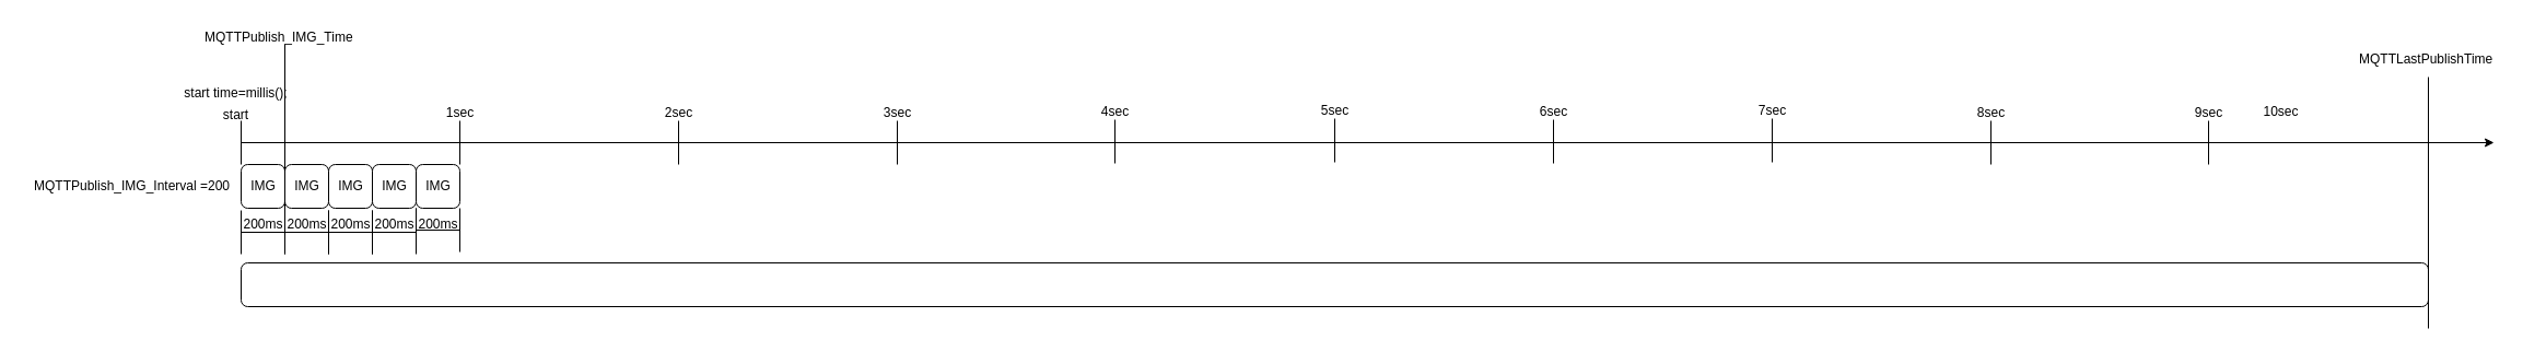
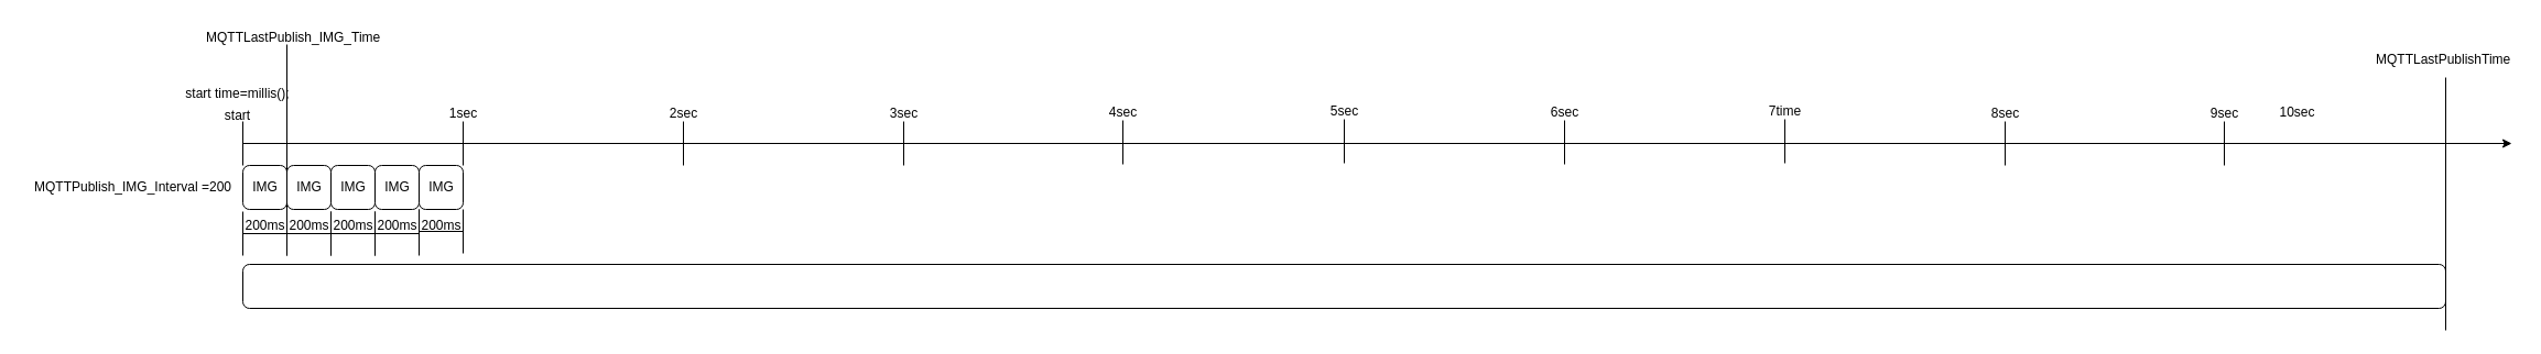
  <mxCell id="0" />
  <mxCell id="1" parent="0" />
  <mxCell id="2" value="" style="rounded=1;whiteSpace=wrap;html=1;" vertex="1" parent="1"><mxGeometry x="220" y="150" width="40" height="40" as="geometry" /></mxCell>
  <mxCell id="3" value="" style="rounded=1;whiteSpace=wrap;html=1;" vertex="1" parent="1"><mxGeometry x="260" y="150" width="40" height="40" as="geometry" /></mxCell>
  <mxCell id="4" value="" style="rounded=1;whiteSpace=wrap;html=1;" vertex="1" parent="1"><mxGeometry x="300" y="150" width="40" height="40" as="geometry" /></mxCell>
  <mxCell id="5" value="" style="rounded=1;whiteSpace=wrap;html=1;" vertex="1" parent="1"><mxGeometry x="340" y="150" width="40" height="40" as="geometry" /></mxCell>
  <mxCell id="6" value="" style="rounded=1;whiteSpace=wrap;html=1;" vertex="1" parent="1"><mxGeometry x="380" y="150" width="40" height="40" as="geometry" /></mxCell>
  <mxCell id="7" value="" style="endArrow=none;html=1;rounded=0;" edge="1" parent="1"><mxGeometry width="50" height="50" relative="1" as="geometry"><mxPoint x="220" y="150" as="sourcePoint" /><mxPoint x="220" y="110" as="targetPoint" /></mxGeometry></mxCell>
  <mxCell id="8" value="" style="endArrow=classic;html=1;rounded=0;" edge="1" parent="1"><mxGeometry width="50" height="50" relative="1" as="geometry"><mxPoint x="220" y="130" as="sourcePoint" /><mxPoint x="2280" y="130" as="targetPoint" /></mxGeometry></mxCell>
  <mxCell id="9" value="" style="endArrow=none;html=1;rounded=0;" edge="1" parent="1"><mxGeometry width="50" height="50" relative="1" as="geometry"><mxPoint x="420" y="150" as="sourcePoint" /><mxPoint x="420" y="110" as="targetPoint" /></mxGeometry></mxCell>
  <mxCell id="10" value="start" style="text;html=1;align=center;verticalAlign=middle;resizable=0;points=[];autosize=1;strokeColor=none;fillColor=none;" vertex="1" parent="1"><mxGeometry x="190" y="90" width="50" height="30" as="geometry" /></mxCell>
  <mxCell id="11" value="start time=millis();" style="text;html=1;align=center;verticalAlign=middle;resizable=0;points=[];autosize=1;strokeColor=none;fillColor=none;" vertex="1" parent="1"><mxGeometry x="150" y="70" width="130" height="30" as="geometry" /></mxCell>
  <mxCell id="12" value="1sec" style="text;html=1;align=center;verticalAlign=middle;resizable=0;points=[];autosize=1;strokeColor=none;fillColor=none;" vertex="1" parent="1"><mxGeometry x="395" y="88" width="50" height="30" as="geometry" /></mxCell>
  <mxCell id="13" value="" style="endArrow=none;html=1;rounded=0;" edge="1" parent="1"><mxGeometry width="50" height="50" relative="1" as="geometry"><mxPoint x="220" y="232" as="sourcePoint" /><mxPoint x="220" y="192" as="targetPoint" /></mxGeometry></mxCell>
  <mxCell id="14" value="" style="endArrow=none;html=1;rounded=0;" edge="1" parent="1"><mxGeometry width="50" height="50" relative="1" as="geometry"><mxPoint x="260" y="232" as="sourcePoint" /><mxPoint x="260" y="192" as="targetPoint" /></mxGeometry></mxCell>
  <mxCell id="15" value="" style="endArrow=none;html=1;rounded=0;" edge="1" parent="1"><mxGeometry width="50" height="50" relative="1" as="geometry"><mxPoint x="220" y="212" as="sourcePoint" /><mxPoint x="260" y="212" as="targetPoint" /></mxGeometry></mxCell>
  <mxCell id="16" value="200ms" style="text;html=1;align=center;verticalAlign=middle;resizable=0;points=[];autosize=1;strokeColor=none;fillColor=none;" vertex="1" parent="1"><mxGeometry x="210" y="190" width="60" height="30" as="geometry" /></mxCell>
  <mxCell id="17" value="" style="endArrow=none;html=1;rounded=0;" edge="1" parent="1"><mxGeometry width="50" height="50" relative="1" as="geometry"><mxPoint x="260" y="232" as="sourcePoint" /><mxPoint x="260" y="40" as="targetPoint" /></mxGeometry></mxCell>
  <mxCell id="18" value="" style="endArrow=none;html=1;rounded=0;" edge="1" parent="1"><mxGeometry width="50" height="50" relative="1" as="geometry"><mxPoint x="300" y="232" as="sourcePoint" /><mxPoint x="300" y="192" as="targetPoint" /></mxGeometry></mxCell>
  <mxCell id="19" value="" style="endArrow=none;html=1;rounded=0;" edge="1" parent="1"><mxGeometry width="50" height="50" relative="1" as="geometry"><mxPoint x="260" y="212" as="sourcePoint" /><mxPoint x="300" y="212" as="targetPoint" /></mxGeometry></mxCell>
  <mxCell id="20" value="200ms" style="text;html=1;align=center;verticalAlign=middle;resizable=0;points=[];autosize=1;strokeColor=none;fillColor=none;" vertex="1" parent="1"><mxGeometry x="250" y="190" width="60" height="30" as="geometry" /></mxCell>
  <mxCell id="21" value="" style="endArrow=none;html=1;rounded=0;" edge="1" parent="1"><mxGeometry width="50" height="50" relative="1" as="geometry"><mxPoint x="300" y="232" as="sourcePoint" /><mxPoint x="300" y="192" as="targetPoint" /></mxGeometry></mxCell>
  <mxCell id="22" value="" style="endArrow=none;html=1;rounded=0;" edge="1" parent="1"><mxGeometry width="50" height="50" relative="1" as="geometry"><mxPoint x="340" y="232" as="sourcePoint" /><mxPoint x="340" y="192" as="targetPoint" /></mxGeometry></mxCell>
  <mxCell id="23" value="" style="endArrow=none;html=1;rounded=0;" edge="1" parent="1"><mxGeometry width="50" height="50" relative="1" as="geometry"><mxPoint x="300" y="212" as="sourcePoint" /><mxPoint x="340" y="212" as="targetPoint" /></mxGeometry></mxCell>
  <mxCell id="24" value="200ms" style="text;html=1;align=center;verticalAlign=middle;resizable=0;points=[];autosize=1;strokeColor=none;fillColor=none;" vertex="1" parent="1"><mxGeometry x="290" y="190" width="60" height="30" as="geometry" /></mxCell>
  <mxCell id="25" value="" style="endArrow=none;html=1;rounded=0;" edge="1" parent="1"><mxGeometry width="50" height="50" relative="1" as="geometry"><mxPoint x="340" y="232" as="sourcePoint" /><mxPoint x="340" y="192" as="targetPoint" /></mxGeometry></mxCell>
  <mxCell id="26" value="" style="endArrow=none;html=1;rounded=0;" edge="1" parent="1"><mxGeometry width="50" height="50" relative="1" as="geometry"><mxPoint x="380" y="232" as="sourcePoint" /><mxPoint x="380" y="192" as="targetPoint" /></mxGeometry></mxCell>
  <mxCell id="27" value="" style="endArrow=none;html=1;rounded=0;" edge="1" parent="1"><mxGeometry width="50" height="50" relative="1" as="geometry"><mxPoint x="340" y="212" as="sourcePoint" /><mxPoint x="380" y="212" as="targetPoint" /></mxGeometry></mxCell>
  <mxCell id="28" value="200ms" style="text;html=1;align=center;verticalAlign=middle;resizable=0;points=[];autosize=1;strokeColor=none;fillColor=none;" vertex="1" parent="1"><mxGeometry x="330" y="190" width="60" height="30" as="geometry" /></mxCell>
  <mxCell id="29" value="" style="endArrow=none;html=1;rounded=0;" edge="1" parent="1"><mxGeometry width="50" height="50" relative="1" as="geometry"><mxPoint x="380" y="230" as="sourcePoint" /><mxPoint x="380" y="190" as="targetPoint" /></mxGeometry></mxCell>
  <mxCell id="30" value="" style="endArrow=none;html=1;rounded=0;" edge="1" parent="1"><mxGeometry width="50" height="50" relative="1" as="geometry"><mxPoint x="380" y="230" as="sourcePoint" /><mxPoint x="380" y="190" as="targetPoint" /></mxGeometry></mxCell>
  <mxCell id="31" value="" style="endArrow=none;html=1;rounded=0;" edge="1" parent="1"><mxGeometry width="50" height="50" relative="1" as="geometry"><mxPoint x="420" y="230" as="sourcePoint" /><mxPoint x="420" y="190" as="targetPoint" /></mxGeometry></mxCell>
  <mxCell id="32" value="" style="endArrow=none;html=1;rounded=0;" edge="1" parent="1"><mxGeometry width="50" height="50" relative="1" as="geometry"><mxPoint x="380" y="210" as="sourcePoint" /><mxPoint x="420" y="210" as="targetPoint" /></mxGeometry></mxCell>
  <mxCell id="33" value="200ms" style="text;html=1;align=center;verticalAlign=middle;resizable=0;points=[];autosize=1;strokeColor=none;fillColor=none;" vertex="1" parent="1"><mxGeometry x="370" y="190" width="60" height="30" as="geometry" /></mxCell>
  <mxCell id="34" value="" style="rounded=1;whiteSpace=wrap;html=1;" vertex="1" parent="1"><mxGeometry x="220" y="240" width="2000" height="40" as="geometry" /></mxCell>
  <mxCell id="35" value="" style="endArrow=none;html=1;rounded=0;" edge="1" parent="1"><mxGeometry width="50" height="50" relative="1" as="geometry"><mxPoint x="620" y="150" as="sourcePoint" /><mxPoint x="620" y="110" as="targetPoint" /></mxGeometry></mxCell>
  <mxCell id="36" value="2sec" style="text;html=1;align=center;verticalAlign=middle;resizable=0;points=[];autosize=1;strokeColor=none;fillColor=none;" vertex="1" parent="1"><mxGeometry x="595" y="88" width="50" height="30" as="geometry" /></mxCell>
  <mxCell id="37" value="" style="endArrow=none;html=1;rounded=0;" edge="1" parent="1"><mxGeometry width="50" height="50" relative="1" as="geometry"><mxPoint x="820" y="150" as="sourcePoint" /><mxPoint x="820" y="110" as="targetPoint" /></mxGeometry></mxCell>
  <mxCell id="38" value="3sec" style="text;html=1;align=center;verticalAlign=middle;resizable=0;points=[];autosize=1;strokeColor=none;fillColor=none;" vertex="1" parent="1"><mxGeometry x="795" y="88" width="50" height="30" as="geometry" /></mxCell>
  <mxCell id="39" value="" style="endArrow=none;html=1;rounded=0;" edge="1" parent="1"><mxGeometry width="50" height="50" relative="1" as="geometry"><mxPoint x="1019" y="149" as="sourcePoint" /><mxPoint x="1019" y="109" as="targetPoint" /></mxGeometry></mxCell>
  <mxCell id="40" value="4sec" style="text;html=1;align=center;verticalAlign=middle;resizable=0;points=[];autosize=1;strokeColor=none;fillColor=none;" vertex="1" parent="1"><mxGeometry x="994" y="87" width="50" height="30" as="geometry" /></mxCell>
  <mxCell id="41" value="" style="endArrow=none;html=1;rounded=0;" edge="1" parent="1"><mxGeometry width="50" height="50" relative="1" as="geometry"><mxPoint x="1220" y="148" as="sourcePoint" /><mxPoint x="1220" y="108" as="targetPoint" /></mxGeometry></mxCell>
  <mxCell id="42" value="5sec" style="text;html=1;align=center;verticalAlign=middle;resizable=0;points=[];autosize=1;strokeColor=none;fillColor=none;" vertex="1" parent="1"><mxGeometry x="1195" y="86" width="50" height="30" as="geometry" /></mxCell>
  <mxCell id="43" value="" style="endArrow=none;html=1;rounded=0;" edge="1" parent="1"><mxGeometry width="50" height="50" relative="1" as="geometry"><mxPoint x="1420" y="149" as="sourcePoint" /><mxPoint x="1420" y="109" as="targetPoint" /></mxGeometry></mxCell>
  <mxCell id="44" value="6sec" style="text;html=1;align=center;verticalAlign=middle;resizable=0;points=[];autosize=1;strokeColor=none;fillColor=none;" vertex="1" parent="1"><mxGeometry x="1395" y="87" width="50" height="30" as="geometry" /></mxCell>
  <mxCell id="45" value="" style="endArrow=none;html=1;rounded=0;" edge="1" parent="1"><mxGeometry width="50" height="50" relative="1" as="geometry"><mxPoint x="1620" y="148" as="sourcePoint" /><mxPoint x="1620" y="108" as="targetPoint" /></mxGeometry></mxCell>
- <mxCell id="46" value="7sec" style="text;html=1;align=center;verticalAlign=middle;resizable=0;points=[];autosize=1;strokeColor=none;fillColor=none;" vertex="1" parent="1"><mxGeometry x="1595" y="86" width="50" height="30" as="geometry" /></mxCell>
+ <mxCell id="46" value="7time" style="text;html=1;align=center;verticalAlign=middle;resizable=0;points=[];autosize=1;strokeColor=none;fillColor=none;" vertex="1" parent="1"><mxGeometry x="1595" y="86" width="50" height="30" as="geometry" /></mxCell>
  <mxCell id="47" value="" style="endArrow=none;html=1;rounded=0;" edge="1" parent="1"><mxGeometry width="50" height="50" relative="1" as="geometry"><mxPoint x="1820" y="150" as="sourcePoint" /><mxPoint x="1820" y="110" as="targetPoint" /></mxGeometry></mxCell>
  <mxCell id="48" value="8sec" style="text;html=1;align=center;verticalAlign=middle;resizable=0;points=[];autosize=1;strokeColor=none;fillColor=none;" vertex="1" parent="1"><mxGeometry x="1795" y="88" width="50" height="30" as="geometry" /></mxCell>
  <mxCell id="49" value="" style="endArrow=none;html=1;rounded=0;" edge="1" parent="1"><mxGeometry width="50" height="50" relative="1" as="geometry"><mxPoint x="2019" y="150" as="sourcePoint" /><mxPoint x="2019" y="110" as="targetPoint" /></mxGeometry></mxCell>
  <mxCell id="50" value="9sec" style="text;html=1;align=center;verticalAlign=middle;resizable=0;points=[];autosize=1;strokeColor=none;fillColor=none;" vertex="1" parent="1"><mxGeometry x="1994" y="88" width="50" height="30" as="geometry" /></mxCell>
  <mxCell id="51" value="" style="endArrow=none;html=1;rounded=0;" edge="1" parent="1"><mxGeometry width="50" height="50" relative="1" as="geometry"><mxPoint x="2220" y="300" as="sourcePoint" /><mxPoint x="2220" y="70" as="targetPoint" /></mxGeometry></mxCell>
  <mxCell id="52" value="10sec" style="text;html=1;align=center;verticalAlign=middle;resizable=0;points=[];autosize=1;strokeColor=none;fillColor=none;" vertex="1" parent="1"><mxGeometry x="2055" y="87" width="60" height="30" as="geometry" /></mxCell>
  <mxCell id="53" value="IMG" style="text;html=1;align=center;verticalAlign=middle;resizable=0;points=[];autosize=1;strokeColor=none;fillColor=none;" vertex="1" parent="1"><mxGeometry x="215" y="155" width="50" height="30" as="geometry" /></mxCell>
  <mxCell id="54" value="IMG" style="text;html=1;align=center;verticalAlign=middle;resizable=0;points=[];autosize=1;strokeColor=none;fillColor=none;" vertex="1" parent="1"><mxGeometry x="255" y="155" width="50" height="30" as="geometry" /></mxCell>
  <mxCell id="55" value="IMG" style="text;html=1;align=center;verticalAlign=middle;resizable=0;points=[];autosize=1;strokeColor=none;fillColor=none;" vertex="1" parent="1"><mxGeometry x="295" y="155" width="50" height="30" as="geometry" /></mxCell>
  <mxCell id="56" value="IMG" style="text;html=1;align=center;verticalAlign=middle;resizable=0;points=[];autosize=1;strokeColor=none;fillColor=none;" vertex="1" parent="1"><mxGeometry x="335" y="155" width="50" height="30" as="geometry" /></mxCell>
  <mxCell id="57" value="IMG" style="text;html=1;align=center;verticalAlign=middle;resizable=0;points=[];autosize=1;strokeColor=none;fillColor=none;" vertex="1" parent="1"><mxGeometry x="375" y="155" width="50" height="30" as="geometry" /></mxCell>
  <mxCell id="58" value="MQTTPublish_IMG_Interval =200" style="text;html=1;align=center;verticalAlign=middle;resizable=0;points=[];autosize=1;strokeColor=none;fillColor=none;" vertex="1" parent="1"><mxGeometry x="20" y="155" width="200" height="30" as="geometry" /></mxCell>
- <mxCell id="59" value="MQTTPublish_IMG_Time" style="text;whiteSpace=wrap;" vertex="1" parent="1"><mxGeometry x="185" y="20" width="165" height="20" as="geometry" /></mxCell>
+ <mxCell id="59" value="MQTTLastPublish_IMG_Time" style="text;whiteSpace=wrap;" vertex="1" parent="1"><mxGeometry x="185" y="20" width="165" height="20" as="geometry" /></mxCell>
  <mxCell id="60" value="MQTTLastPublishTime" style="text;whiteSpace=wrap;" vertex="1" parent="1"><mxGeometry x="2155" y="40" width="130" height="20" as="geometry" /></mxCell>
